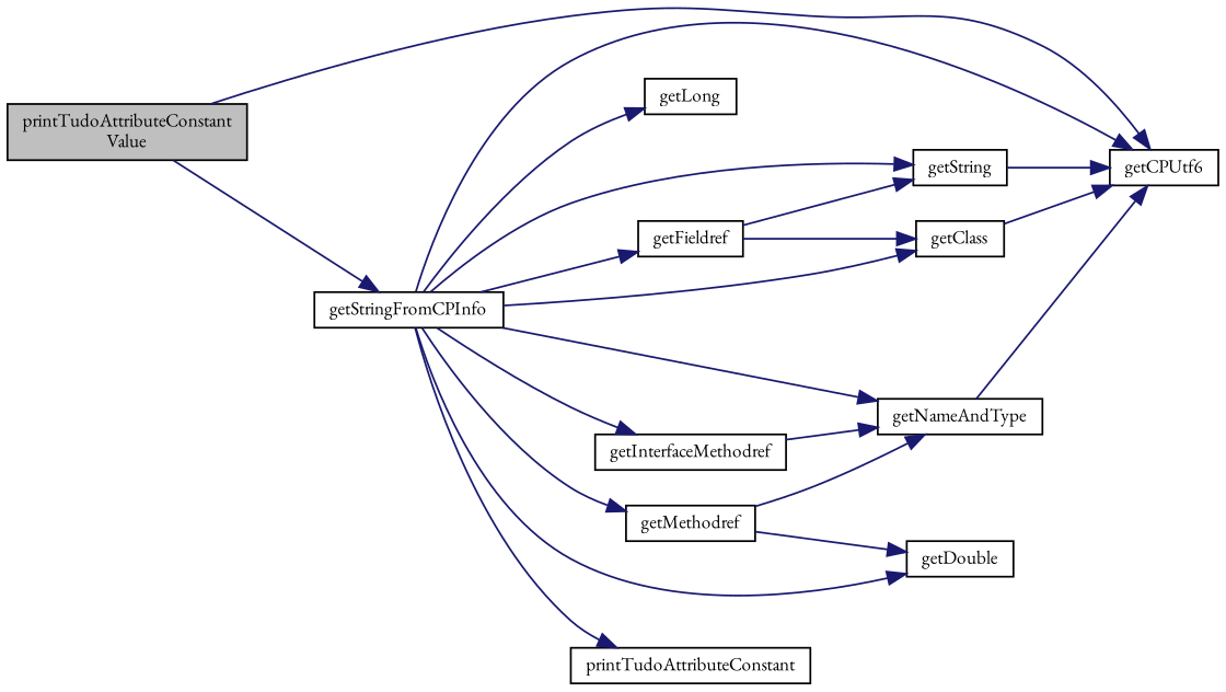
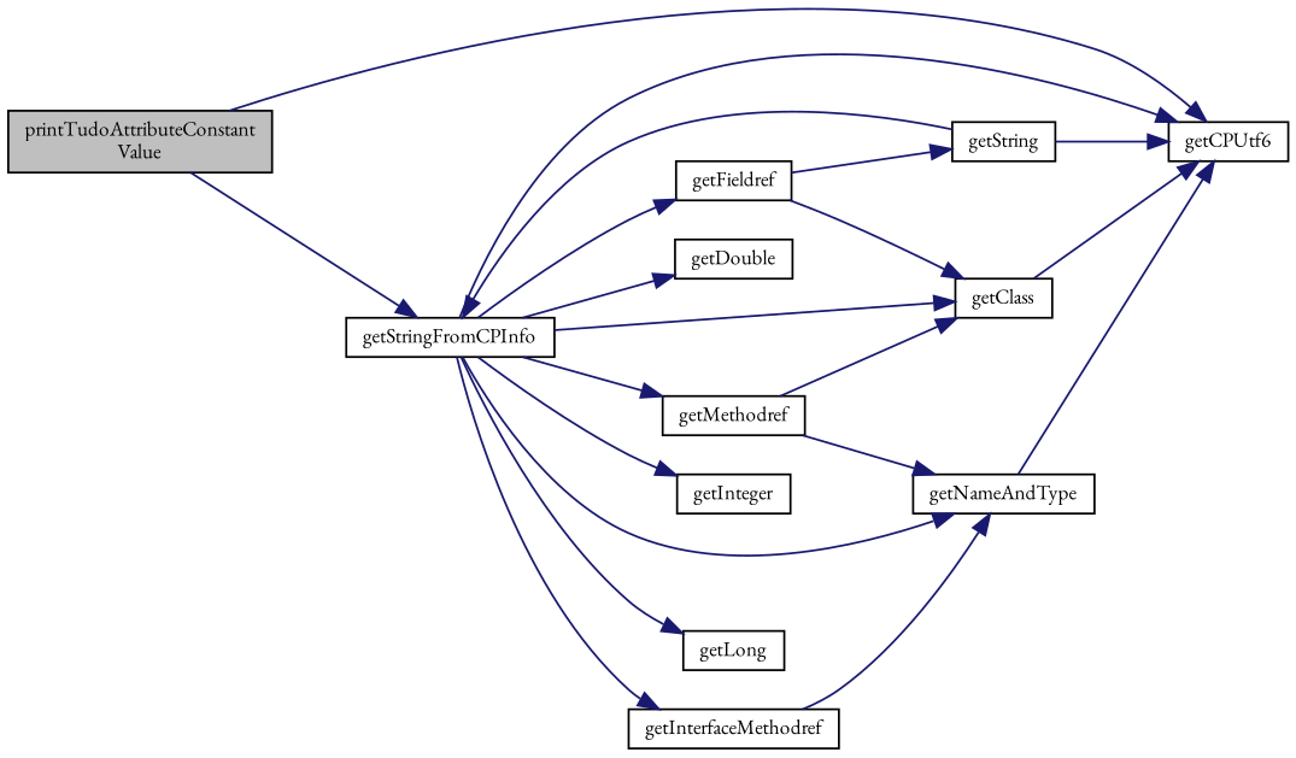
  digraph {
    fontname="EB Garamond"
    rankdir=LR
    node [color=black fillcolor=white fontname="EB Garamond" fontsize=10 shape=record style=filled]
    edge [color=midnightblue fontname="EB Garamond" fontsize=10 labelfontname=Helvetica labelfontsize=10 style=solid]
    n1 [fillcolor=grey75 fontcolor=black height=0.2 label="printTudoAttributeConstant\lValue" width=0.4]
    n2 [height=0.2 label=getCPUtf6 width=0.4]
    n3 [height=0.2 label=getStringFromCPInfo width=0.4]
    n4 [height=0.2 label=getClass width=0.4]
    n5 [height=0.2 label=getDouble width=0.4]
    n6 [height=0.2 label=getFieldref width=0.4]
    n7 [height=0.2 label=getNameAndType width=0.4]
-   n8 [height=0.2 label=printTudoAttributeConstant width=0.4]
+   n8 [height=0.2 label=getInteger width=0.4]
    n9 [height=0.2 label=getInterfaceMethodref width=0.4]
    n10 [height=0.2 label=getLong width=0.4]
    n11 [height=0.2 label=getMethodref width=0.4]
    n12 [height=0.2 label=getString width=0.4]
    n1 -> n2
    n1 -> n3
    n3 -> n2
    n3 -> n4
    n3 -> n5
    n3 -> n6
    n3 -> n7
    n3 -> n8
    n3 -> n9
    n3 -> n10
    n3 -> n11
-   n3 -> n12
+   n12 -> n3
    n4 -> n2
    n6 -> n4
    n6 -> n12
    n7 -> n2
    n9 -> n7
-   n11 -> n5
+   n11 -> n4
    n11 -> n7
    n12 -> n2
  }
